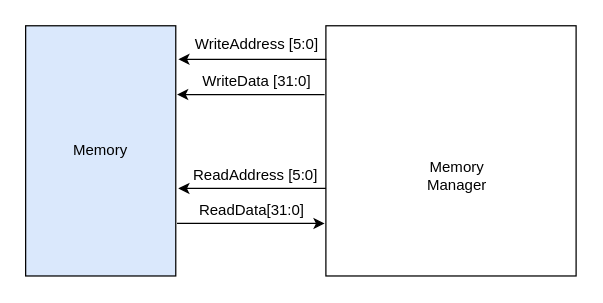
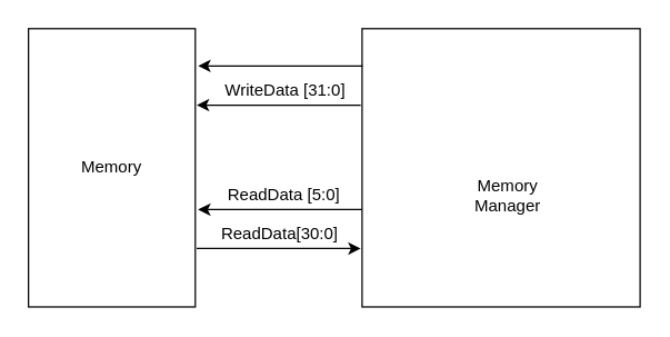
  <mxCell id="0" />
  <mxCell id="1" parent="0" />
- <mxCell id="2" value="ReadAddress [5:0]" style="text;html=1;align=center;verticalAlign=middle;whiteSpace=wrap;rounded=0;" vertex="1" parent="1"><mxGeometry x="149" y="125" width="110" height="30" as="geometry" /></mxCell>
+ <mxCell id="2" value="ReadData [5:0]" style="text;html=1;align=center;verticalAlign=middle;whiteSpace=wrap;rounded=0;" vertex="1" parent="1"><mxGeometry x="149" y="125" width="110" height="30" as="geometry" /></mxCell>
  <mxCell id="3" value="" style="rounded=0;whiteSpace=wrap;html=1;" vertex="1" parent="1"><mxGeometry x="260" y="20" width="200" height="200" as="geometry" /></mxCell>
- <mxCell id="4" value="Memory" style="rounded=0;whiteSpace=wrap;html=1;fillColor=#dae8fc;" vertex="1" parent="1"><mxGeometry x="20" y="20" width="120" height="200" as="geometry" /></mxCell>
+ <mxCell id="4" value="Memory" style="rounded=0;whiteSpace=wrap;html=1;" vertex="1" parent="1"><mxGeometry x="20" y="20" width="120" height="200" as="geometry" /></mxCell>
  <mxCell id="5" value="" style="endArrow=classic;html=1;rounded=0;exitX=0.002;exitY=0.134;exitDx=0;exitDy=0;exitPerimeter=0;entryX=1.017;entryY=0.134;entryDx=0;entryDy=0;entryPerimeter=0;" edge="1" parent="1" source="3" target="4"><mxGeometry width="50" height="50" relative="1" as="geometry"><mxPoint x="340" y="220" as="sourcePoint" /><mxPoint x="390" y="170" as="targetPoint" /></mxGeometry></mxCell>
  <mxCell id="6" value="" style="endArrow=classic;html=1;rounded=0;exitX=0.002;exitY=0.134;exitDx=0;exitDy=0;exitPerimeter=0;entryX=1.017;entryY=0.134;entryDx=0;entryDy=0;entryPerimeter=0;" edge="1" parent="1"><mxGeometry width="50" height="50" relative="1" as="geometry"><mxPoint x="259" y="75" as="sourcePoint" /><mxPoint x="141" y="75" as="targetPoint" /></mxGeometry></mxCell>
  <mxCell id="7" value="" style="endArrow=classic;html=1;rounded=0;exitX=0.002;exitY=0.134;exitDx=0;exitDy=0;exitPerimeter=0;entryX=1.017;entryY=0.134;entryDx=0;entryDy=0;entryPerimeter=0;" edge="1" parent="1"><mxGeometry width="50" height="50" relative="1" as="geometry"><mxPoint x="260" y="150" as="sourcePoint" /><mxPoint x="142" y="150" as="targetPoint" /></mxGeometry></mxCell>
  <mxCell id="8" value="" style="endArrow=classic;html=1;rounded=0;exitX=0.002;exitY=0.134;exitDx=0;exitDy=0;exitPerimeter=0;entryX=1.017;entryY=0.134;entryDx=0;entryDy=0;entryPerimeter=0;" edge="1" parent="1"><mxGeometry width="50" height="50" relative="1" as="geometry"><mxPoint x="141" y="178" as="sourcePoint" /><mxPoint x="259" y="178" as="targetPoint" /></mxGeometry></mxCell>
- <mxCell id="9" value="WriteAddress [5:0]" style="text;html=1;align=center;verticalAlign=middle;whiteSpace=wrap;rounded=0;" vertex="1" parent="1"><mxGeometry x="150" y="20" width="110" height="30" as="geometry" /></mxCell>
  <mxCell id="10" value="WriteData [31:0]&lt;span style=&quot;color: rgba(0, 0, 0, 0); font-family: monospace; font-size: 0px; text-align: start; text-wrap: nowrap;&quot;&gt;%3CmxGraphModel%3E%3Croot%3E%3CmxCell%20id%3D%220%22%2F%3E%3CmxCell%20id%3D%221%22%20parent%3D%220%22%2F%3E%3CmxCell%20id%3D%222%22%20value%3D%22WriteAddress%20%5B5%3A0%5D%22%20style%3D%22text%3Bhtml%3D1%3Balign%3Dcenter%3BverticalAlign%3Dmiddle%3BwhiteSpace%3Dwrap%3Brounded%3D0%3B%22%20vertex%3D%221%22%20parent%3D%221%22%3E%3CmxGeometry%20x%3D%22210%22%20y%3D%22200%22%20width%3D%22110%22%20height%3D%2230%22%20as%3D%22geometry%22%2F%3E%3C%2FmxCell%3E%3C%2Froot%3E%3C%2FmxGraphModel%3E&lt;/span&gt;" style="text;html=1;align=center;verticalAlign=middle;whiteSpace=wrap;rounded=0;" vertex="1" parent="1"><mxGeometry x="150" y="50" width="110" height="30" as="geometry" /></mxCell>
- <mxCell id="11" value="ReadData[31:0]" style="text;html=1;align=center;verticalAlign=middle;whiteSpace=wrap;rounded=0;" vertex="1" parent="1"><mxGeometry x="146" y="153" width="110" height="30" as="geometry" /></mxCell>
+ <mxCell id="11" value="ReadData[30:0]" style="text;html=1;align=center;verticalAlign=middle;whiteSpace=wrap;rounded=0;" vertex="1" parent="1"><mxGeometry x="146" y="153" width="110" height="30" as="geometry" /></mxCell>
  <mxCell id="12" value="Memory Manager" style="text;html=1;align=center;verticalAlign=middle;whiteSpace=wrap;rounded=0;" vertex="1" parent="1"><mxGeometry x="335" y="125" width="60" height="30" as="geometry" /></mxCell>
